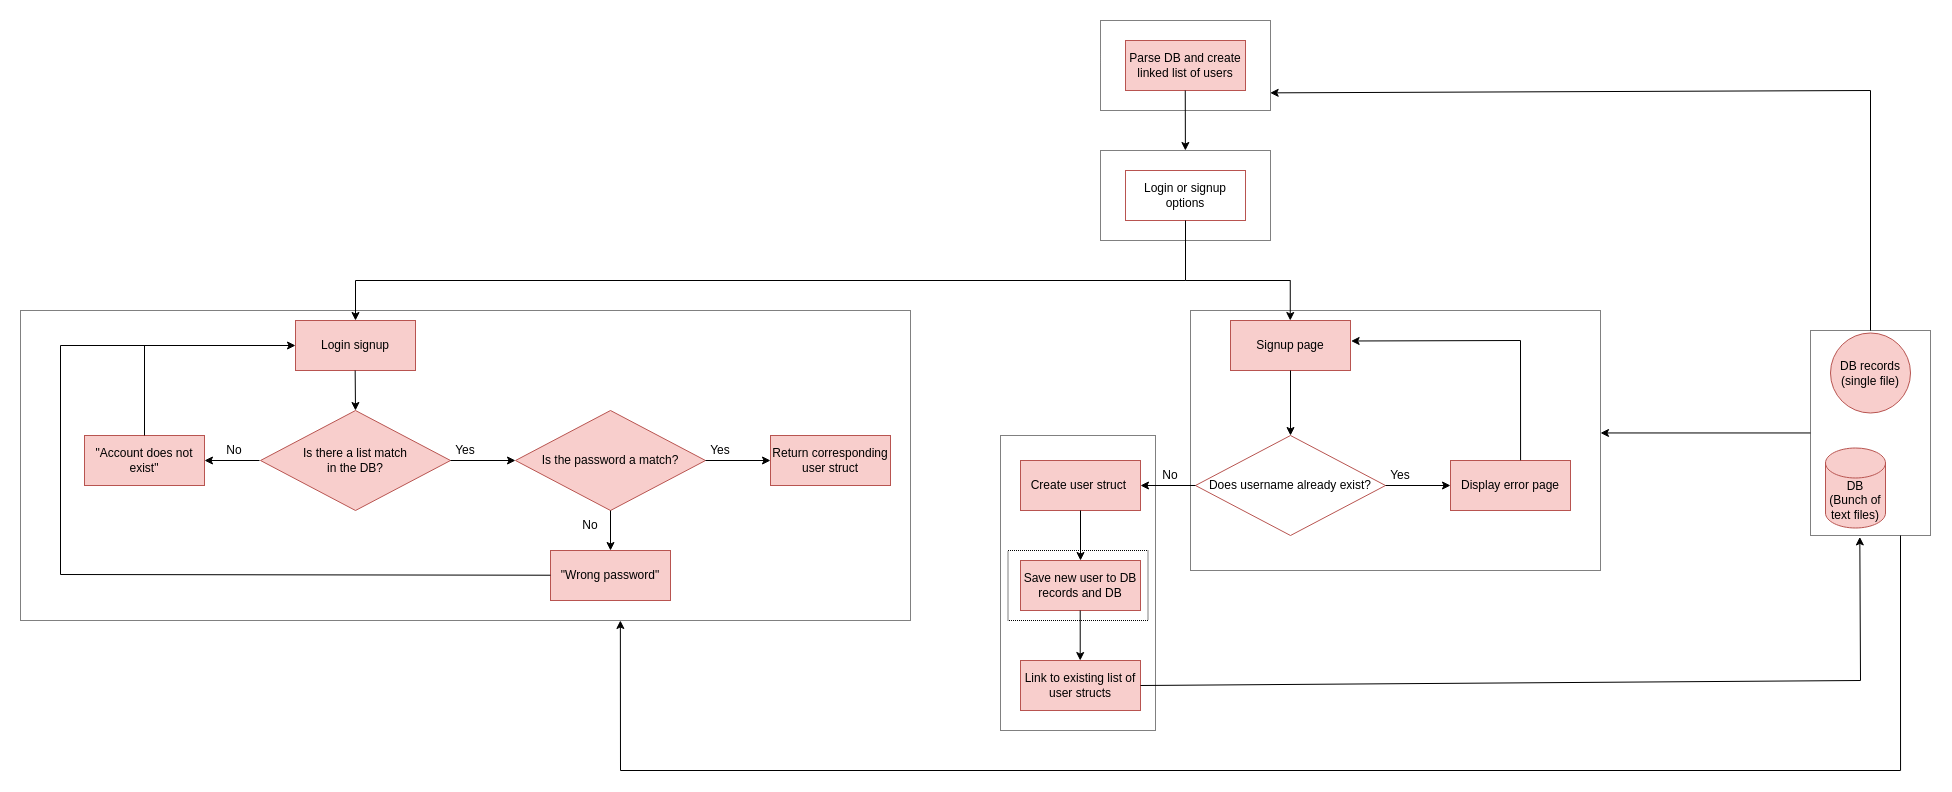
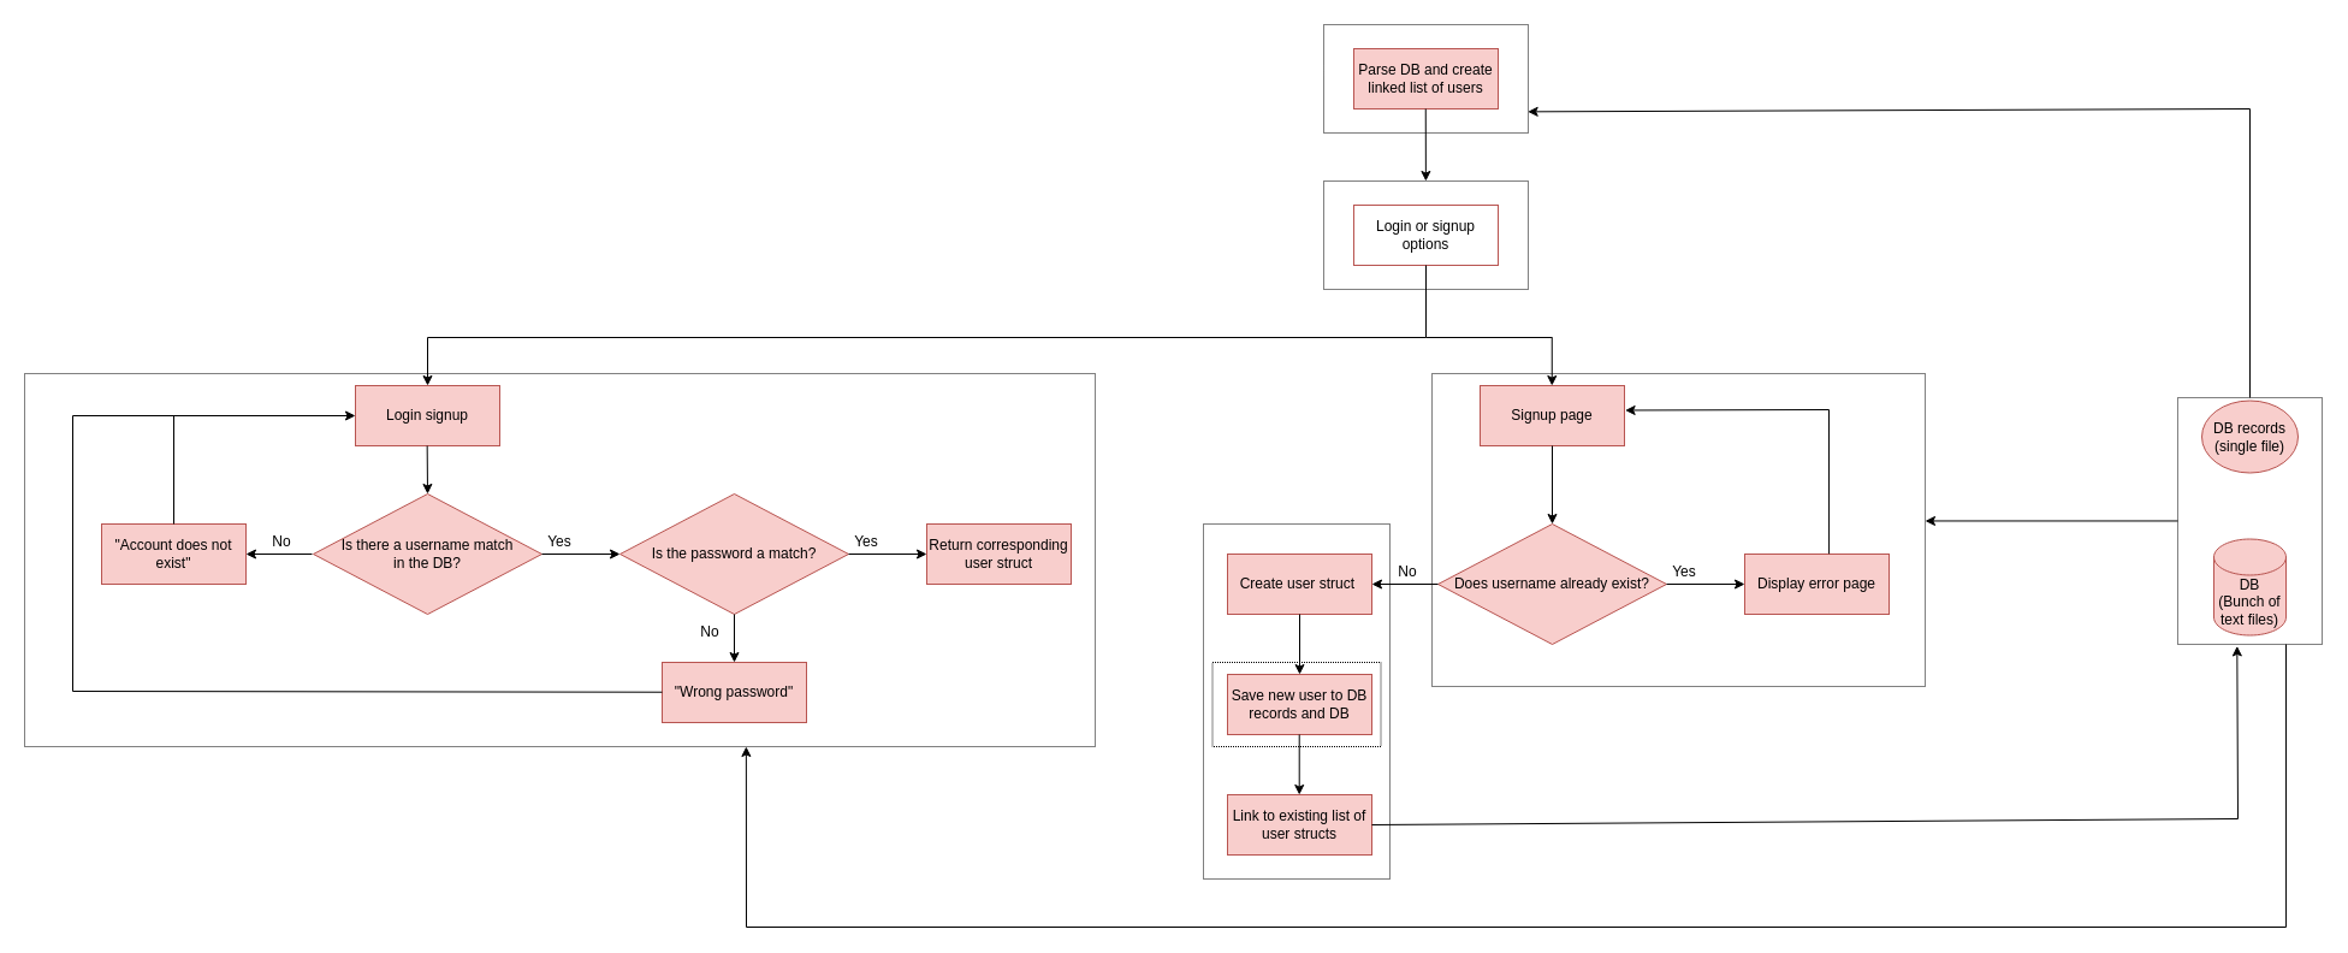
  <mxCell id="0" />
  <mxCell id="1" parent="0" />
  <mxCell id="2" value="Login or signup options" style="rounded=0;whiteSpace=wrap;html=1;fillColor=#ffffff;strokeColor=#b85450;" parent="1" vertex="1"><mxGeometry x="1125" y="170" width="120" height="50" as="geometry" /></mxCell>
  <mxCell id="3" value="" style="endArrow=none;html=1;rounded=0;exitX=0.5;exitY=1;exitDx=0;exitDy=0;endFill=0;" parent="1" source="2" edge="1"><mxGeometry width="50" height="50" relative="1" as="geometry"><mxPoint x="1170" y="290" as="sourcePoint" /><mxPoint x="1185" y="280" as="targetPoint" /></mxGeometry></mxCell>
  <mxCell id="4" value="Login signup" style="rounded=0;whiteSpace=wrap;html=1;fillColor=#f8cecc;strokeColor=#b85450;" parent="1" vertex="1"><mxGeometry x="295" y="320" width="120" height="50" as="geometry" /></mxCell>
  <mxCell id="5" value="Signup page" style="rounded=0;whiteSpace=wrap;html=1;fillColor=#f8cecc;strokeColor=#b85450;" parent="1" vertex="1"><mxGeometry x="1230" y="320" width="120" height="50" as="geometry" /></mxCell>
  <mxCell id="6" value="" style="endArrow=none;html=1;rounded=0;endFill=0;" parent="1" edge="1"><mxGeometry width="50" height="50" relative="1" as="geometry"><mxPoint x="355" y="280" as="sourcePoint" /><mxPoint x="1185" y="280" as="targetPoint" /></mxGeometry></mxCell>
  <mxCell id="7" value="" style="endArrow=classic;html=1;rounded=0;endFill=1;entryX=0.5;entryY=0;entryDx=0;entryDy=0;" parent="1" target="4" edge="1"><mxGeometry width="50" height="50" relative="1" as="geometry"><mxPoint x="355" y="280" as="sourcePoint" /><mxPoint x="440" y="290" as="targetPoint" /></mxGeometry></mxCell>
  <mxCell id="8" value="" style="endArrow=classic;html=1;rounded=0;endFill=1;entryX=0.5;entryY=0;entryDx=0;entryDy=0;" parent="1" edge="1"><mxGeometry width="50" height="50" relative="1" as="geometry"><mxPoint x="1289.76" y="280" as="sourcePoint" /><mxPoint x="1289.76" y="320" as="targetPoint" /></mxGeometry></mxCell>
  <mxCell id="9" value="" style="endArrow=none;html=1;rounded=0;endFill=0;fontStyle=1" parent="1" edge="1"><mxGeometry width="50" height="50" relative="1" as="geometry"><mxPoint x="1185" y="280" as="sourcePoint" /><mxPoint x="1290" y="280" as="targetPoint" /></mxGeometry></mxCell>
- <mxCell id="10" value="DB&lt;br&gt;(Bunch of text files)" style="shape=cylinder3;whiteSpace=wrap;html=1;boundedLbl=1;backgroundOutline=1;size=15;fillColor=#f8cecc;strokeColor=#b85450;" parent="1" vertex="1"><mxGeometry x="1825" y="447.5" width="60" height="80" as="geometry" /></mxCell>
- <mxCell id="11" value="DB records&lt;div&gt;(single file)&lt;/div&gt;" style="ellipse;whiteSpace=wrap;html=1;aspect=fixed;fillColor=#f8cecc;strokeColor=#b85450;" parent="1" vertex="1"><mxGeometry x="1830" y="332.5" width="80" height="80" as="geometry" /></mxCell>
+ <mxCell id="10" value="DB&lt;br&gt;(Bunch of text files)" style="shape=cylinder3;whiteSpace=wrap;html=1;boundedLbl=1;backgroundOutline=1;size=15;fillColor=#f8cecc;strokeColor=#b85450;" parent="1" vertex="1"><mxGeometry x="1840" y="447.5" width="60" height="80" as="geometry" /></mxCell>
+ <mxCell id="11" value="DB records&lt;div&gt;(single file)&lt;/div&gt;" style="ellipse;whiteSpace=wrap;html=1;aspect=fixed;fillColor=#f8cecc;strokeColor=#b85450;" parent="1" vertex="1"><mxGeometry x="1830" y="332.5" width="80" height="60" as="geometry" /></mxCell>
  <mxCell id="12" value="" style="endArrow=classic;html=1;rounded=0;endFill=1;exitX=0.5;exitY=1;exitDx=0;exitDy=0;entryX=0.5;entryY=0;entryDx=0;entryDy=0;" parent="1" source="5" edge="1"><mxGeometry width="50" height="50" relative="1" as="geometry"><mxPoint x="1290" y="440" as="sourcePoint" /><mxPoint x="1290" y="435" as="targetPoint" /></mxGeometry></mxCell>
- <mxCell id="13" value="Does username already exist?" style="rhombus;whiteSpace=wrap;html=1;fillColor=#ffffff;strokeColor=#b85450;" parent="1" vertex="1"><mxGeometry x="1195" y="435" width="190" height="100" as="geometry" /></mxCell>
+ <mxCell id="13" value="Does username already exist?" style="rhombus;whiteSpace=wrap;html=1;fillColor=#f8cecc;strokeColor=#b85450;" parent="1" vertex="1"><mxGeometry x="1195" y="435" width="190" height="100" as="geometry" /></mxCell>
  <mxCell id="14" value="" style="endArrow=classic;html=1;rounded=0;exitX=1;exitY=0.5;exitDx=0;exitDy=0;endFill=1;" parent="1" source="13" edge="1"><mxGeometry width="50" height="50" relative="1" as="geometry"><mxPoint x="1390" y="490" as="sourcePoint" /><mxPoint x="1450" y="485" as="targetPoint" /></mxGeometry></mxCell>
  <mxCell id="15" value="Display error page" style="rounded=0;whiteSpace=wrap;html=1;fillColor=#f8cecc;strokeColor=#b85450;" parent="1" vertex="1"><mxGeometry x="1450" y="460" width="120" height="50" as="geometry" /></mxCell>
  <mxCell id="16" value="" style="endArrow=none;html=1;rounded=0;endFill=0;fontStyle=1;exitX=0.584;exitY=-0.005;exitDx=0;exitDy=0;exitPerimeter=0;" parent="1" source="15" edge="1"><mxGeometry width="50" height="50" relative="1" as="geometry"><mxPoint x="1410" y="410" as="sourcePoint" /><mxPoint x="1520" y="340" as="targetPoint" /></mxGeometry></mxCell>
  <mxCell id="17" value="" style="endArrow=classic;html=1;rounded=0;endFill=1;entryX=1.005;entryY=0.41;entryDx=0;entryDy=0;entryPerimeter=0;" parent="1" target="5" edge="1"><mxGeometry width="50" height="50" relative="1" as="geometry"><mxPoint x="1520" y="340" as="sourcePoint" /><mxPoint x="1385" y="365" as="targetPoint" /></mxGeometry></mxCell>
  <mxCell id="18" value="Yes" style="text;html=1;align=center;verticalAlign=middle;whiteSpace=wrap;rounded=0;" parent="1" vertex="1"><mxGeometry x="1370" y="460" width="60" height="30" as="geometry" /></mxCell>
  <mxCell id="19" value="No" style="text;html=1;align=center;verticalAlign=middle;whiteSpace=wrap;rounded=0;" parent="1" vertex="1"><mxGeometry x="1140" y="460" width="60" height="30" as="geometry" /></mxCell>
  <mxCell id="20" value="" style="endArrow=classic;html=1;rounded=0;endFill=1;exitX=0;exitY=0.5;exitDx=0;exitDy=0;" parent="1" source="13" edge="1"><mxGeometry width="50" height="50" relative="1" as="geometry"><mxPoint x="1190" y="490" as="sourcePoint" /><mxPoint x="1140" y="485" as="targetPoint" /></mxGeometry></mxCell>
  <mxCell id="21" value="Create user struct&amp;nbsp;" style="rounded=0;whiteSpace=wrap;html=1;fillColor=#f8cecc;strokeColor=#b85450;" parent="1" vertex="1"><mxGeometry x="1020" y="460" width="120" height="50" as="geometry" /></mxCell>
  <mxCell id="22" value="" style="endArrow=classic;html=1;rounded=0;endFill=1;exitX=0.5;exitY=1;exitDx=0;exitDy=0;" parent="1" source="21" edge="1"><mxGeometry width="50" height="50" relative="1" as="geometry"><mxPoint x="1095" y="535" as="sourcePoint" /><mxPoint x="1080" y="560" as="targetPoint" /></mxGeometry></mxCell>
  <mxCell id="23" value="Link to existing list of user structs" style="rounded=0;whiteSpace=wrap;html=1;fillColor=#f8cecc;strokeColor=#b85450;" parent="1" vertex="1"><mxGeometry x="1020" y="660" width="120" height="50" as="geometry" /></mxCell>
  <mxCell id="24" style="edgeStyle=orthogonalEdgeStyle;rounded=0;orthogonalLoop=1;jettySize=auto;html=1;entryX=1;entryY=0.471;entryDx=0;entryDy=0;entryPerimeter=0;" edge="1" parent="1" source="26" target="39"><mxGeometry relative="1" as="geometry" /></mxCell>
  <mxCell id="25" style="edgeStyle=orthogonalEdgeStyle;rounded=0;orthogonalLoop=1;jettySize=auto;html=1;exitX=0.75;exitY=1;exitDx=0;exitDy=0;endArrow=none;endFill=0;" edge="1" parent="1" source="26"><mxGeometry relative="1" as="geometry"><mxPoint x="1900.059" y="770" as="targetPoint" /></mxGeometry></mxCell>
  <mxCell id="26" value="" style="rounded=0;whiteSpace=wrap;html=1;dashed=1;dashPattern=1 1;fillColor=none;" parent="1" vertex="1"><mxGeometry x="1810" y="330" width="120" height="205" as="geometry" /></mxCell>
  <mxCell id="27" value="" style="rounded=0;whiteSpace=wrap;html=1;dashed=1;dashPattern=1 1;fillColor=none;" parent="1" vertex="1"><mxGeometry x="1100" y="150" width="170" height="90" as="geometry" /></mxCell>
  <mxCell id="28" value="" style="rounded=0;whiteSpace=wrap;html=1;dashed=1;dashPattern=1 1;fillColor=none;fontStyle=1" parent="1" vertex="1"><mxGeometry x="1000" y="435" width="155" height="295" as="geometry" /></mxCell>
  <mxCell id="29" value="Parse DB and create linked list of users" style="rounded=0;whiteSpace=wrap;html=1;fillColor=#f8cecc;strokeColor=#b85450;" parent="1" vertex="1"><mxGeometry x="1125" y="40" width="120" height="50" as="geometry" /></mxCell>
  <mxCell id="30" value="" style="endArrow=classic;html=1;rounded=0;endFill=1;" parent="1" target="27" edge="1"><mxGeometry width="50" height="50" relative="1" as="geometry"><mxPoint x="1184.76" y="90" as="sourcePoint" /><mxPoint x="1184.76" y="130" as="targetPoint" /></mxGeometry></mxCell>
  <mxCell id="31" value="" style="rounded=0;whiteSpace=wrap;html=1;dashed=1;dashPattern=1 1;fillColor=none;" parent="1" vertex="1"><mxGeometry x="1100" y="20" width="170" height="90" as="geometry" /></mxCell>
  <mxCell id="32" value="Save new user to DB records and DB" style="rounded=0;whiteSpace=wrap;html=1;fillColor=#f8cecc;strokeColor=#b85450;" parent="1" vertex="1"><mxGeometry x="1020" y="560" width="120" height="50" as="geometry" /></mxCell>
  <mxCell id="33" value="" style="endArrow=classic;html=1;rounded=0;endFill=1;exitX=0.5;exitY=1;exitDx=0;exitDy=0;" parent="1" edge="1"><mxGeometry width="50" height="50" relative="1" as="geometry"><mxPoint x="1079.71" y="610" as="sourcePoint" /><mxPoint x="1079.71" y="660" as="targetPoint" /></mxGeometry></mxCell>
  <mxCell id="34" value="" style="rounded=0;whiteSpace=wrap;html=1;dashed=1;dashPattern=1 1;fillColor=none;fontStyle=1" parent="1" vertex="1"><mxGeometry x="1007.5" y="550" width="140" height="70" as="geometry" /></mxCell>
  <mxCell id="35" value="" style="endArrow=none;html=1;rounded=0;exitX=1;exitY=0.5;exitDx=0;exitDy=0;" parent="1" source="23" edge="1"><mxGeometry width="50" height="50" relative="1" as="geometry"><mxPoint x="1170" y="710" as="sourcePoint" /><mxPoint x="1860" y="680" as="targetPoint" /></mxGeometry></mxCell>
  <mxCell id="36" value="" style="endArrow=classic;html=1;rounded=0;entryX=0.411;entryY=1.007;entryDx=0;entryDy=0;entryPerimeter=0;" parent="1" target="26" edge="1"><mxGeometry width="50" height="50" relative="1" as="geometry"><mxPoint x="1860" y="680" as="sourcePoint" /><mxPoint x="1910" y="630" as="targetPoint" /></mxGeometry></mxCell>
  <mxCell id="37" value="" style="endArrow=none;html=1;rounded=0;exitX=0.5;exitY=0;exitDx=0;exitDy=0;" parent="1" source="26" edge="1"><mxGeometry width="50" height="50" relative="1" as="geometry"><mxPoint x="1860" y="330" as="sourcePoint" /><mxPoint x="1870" y="90" as="targetPoint" /></mxGeometry></mxCell>
  <mxCell id="38" value="" style="endArrow=classic;html=1;rounded=0;entryX=0.998;entryY=0.804;entryDx=0;entryDy=0;entryPerimeter=0;" parent="1" target="31" edge="1"><mxGeometry width="50" height="50" relative="1" as="geometry"><mxPoint x="1870" y="90" as="sourcePoint" /><mxPoint x="1860" y="60" as="targetPoint" /></mxGeometry></mxCell>
  <mxCell id="39" value="" style="rounded=0;whiteSpace=wrap;html=1;dashed=1;dashPattern=1 1;fillColor=none;fontStyle=1" parent="1" vertex="1"><mxGeometry x="1190" y="310" width="410" height="260" as="geometry" /></mxCell>
- <mxCell id="40" value="Is there a list match&lt;div&gt;in the DB?&lt;/div&gt;" style="rhombus;whiteSpace=wrap;html=1;fillColor=#f8cecc;strokeColor=#b85450;" parent="1" vertex="1"><mxGeometry x="260" y="410" width="190" height="100" as="geometry" /></mxCell>
+ <mxCell id="40" value="Is there a username match&lt;div&gt;in the DB?&lt;/div&gt;" style="rhombus;whiteSpace=wrap;html=1;fillColor=#f8cecc;strokeColor=#b85450;" parent="1" vertex="1"><mxGeometry x="260" y="410" width="190" height="100" as="geometry" /></mxCell>
  <mxCell id="41" value="" style="endArrow=classic;html=1;rounded=0;endFill=1;entryX=0.5;entryY=0;entryDx=0;entryDy=0;" parent="1" edge="1"><mxGeometry width="50" height="50" relative="1" as="geometry"><mxPoint x="354.66" y="370" as="sourcePoint" /><mxPoint x="355" y="410" as="targetPoint" /></mxGeometry></mxCell>
  <mxCell id="42" value="" style="endArrow=classic;html=1;rounded=0;exitX=1;exitY=0.5;exitDx=0;exitDy=0;endFill=1;" parent="1" edge="1"><mxGeometry width="50" height="50" relative="1" as="geometry"><mxPoint x="450" y="460" as="sourcePoint" /><mxPoint x="515" y="460" as="targetPoint" /></mxGeometry></mxCell>
  <mxCell id="43" value="Yes" style="text;html=1;align=center;verticalAlign=middle;whiteSpace=wrap;rounded=0;" parent="1" vertex="1"><mxGeometry x="435" y="435" width="60" height="30" as="geometry" /></mxCell>
  <mxCell id="44" value="Is the password a match?" style="rhombus;whiteSpace=wrap;html=1;fillColor=#f8cecc;strokeColor=#b85450;" parent="1" vertex="1"><mxGeometry x="515" y="410" width="190" height="100" as="geometry" /></mxCell>
  <mxCell id="45" value="" style="endArrow=classic;html=1;rounded=0;exitX=1;exitY=0.5;exitDx=0;exitDy=0;endFill=1;" parent="1" edge="1"><mxGeometry width="50" height="50" relative="1" as="geometry"><mxPoint x="705" y="460" as="sourcePoint" /><mxPoint x="770" y="460" as="targetPoint" /></mxGeometry></mxCell>
  <mxCell id="46" value="Yes" style="text;html=1;align=center;verticalAlign=middle;whiteSpace=wrap;rounded=0;" parent="1" vertex="1"><mxGeometry x="690" y="435" width="60" height="30" as="geometry" /></mxCell>
  <mxCell id="47" value="Return corresponding user struct" style="rounded=0;whiteSpace=wrap;html=1;fillColor=#f8cecc;strokeColor=#b85450;" parent="1" vertex="1"><mxGeometry x="770" y="435" width="120" height="50" as="geometry" /></mxCell>
  <mxCell id="48" value="No" style="text;html=1;align=center;verticalAlign=middle;whiteSpace=wrap;rounded=0;" parent="1" vertex="1"><mxGeometry x="204" y="435" width="60" height="30" as="geometry" /></mxCell>
  <mxCell id="49" value="" style="endArrow=classic;html=1;rounded=0;endFill=1;exitX=0;exitY=0.5;exitDx=0;exitDy=0;" parent="1" edge="1"><mxGeometry width="50" height="50" relative="1" as="geometry"><mxPoint x="259" y="460" as="sourcePoint" /><mxPoint x="204" y="460" as="targetPoint" /></mxGeometry></mxCell>
  <mxCell id="50" value="&quot;Account does not exist&quot;" style="rounded=0;whiteSpace=wrap;html=1;fillColor=#f8cecc;strokeColor=#b85450;" parent="1" vertex="1"><mxGeometry x="84" y="435" width="120" height="50" as="geometry" /></mxCell>
  <mxCell id="51" value="No" style="text;html=1;align=center;verticalAlign=middle;whiteSpace=wrap;rounded=0;" parent="1" vertex="1"><mxGeometry x="560" y="510" width="60" height="30" as="geometry" /></mxCell>
  <mxCell id="52" value="" style="endArrow=classic;html=1;rounded=0;endFill=1;exitX=0.5;exitY=1;exitDx=0;exitDy=0;entryX=0.5;entryY=0;entryDx=0;entryDy=0;" parent="1" source="44" target="53" edge="1"><mxGeometry width="50" height="50" relative="1" as="geometry"><mxPoint x="635" y="527.5" as="sourcePoint" /><mxPoint x="610" y="540" as="targetPoint" /></mxGeometry></mxCell>
  <mxCell id="53" value="&quot;Wrong password&quot;" style="rounded=0;whiteSpace=wrap;html=1;fillColor=#f8cecc;strokeColor=#b85450;" parent="1" vertex="1"><mxGeometry x="550" y="550" width="120" height="50" as="geometry" /></mxCell>
  <mxCell id="54" value="" style="endArrow=none;html=1;rounded=0;endFill=0;exitX=0;exitY=0.5;exitDx=0;exitDy=0;" parent="1" edge="1"><mxGeometry width="50" height="50" relative="1" as="geometry"><mxPoint x="550" y="574.72" as="sourcePoint" /><mxPoint x="60" y="574" as="targetPoint" /></mxGeometry></mxCell>
  <mxCell id="55" value="" style="endArrow=none;html=1;rounded=0;endFill=0;exitX=0;exitY=0.5;exitDx=0;exitDy=0;" parent="1" edge="1"><mxGeometry width="50" height="50" relative="1" as="geometry"><mxPoint x="60" y="574" as="sourcePoint" /><mxPoint x="60" y="345" as="targetPoint" /></mxGeometry></mxCell>
  <mxCell id="56" value="" style="endArrow=classic;html=1;rounded=0;endFill=1;entryX=0;entryY=0.5;entryDx=0;entryDy=0;" parent="1" target="4" edge="1"><mxGeometry width="50" height="50" relative="1" as="geometry"><mxPoint x="60" y="345" as="sourcePoint" /><mxPoint x="240" y="344.89" as="targetPoint" /></mxGeometry></mxCell>
  <mxCell id="57" value="" style="endArrow=none;html=1;rounded=0;endFill=0;exitX=0.5;exitY=0;exitDx=0;exitDy=0;" parent="1" source="50" edge="1"><mxGeometry width="50" height="50" relative="1" as="geometry"><mxPoint x="144" y="430" as="sourcePoint" /><mxPoint x="144" y="345" as="targetPoint" /></mxGeometry></mxCell>
  <mxCell id="58" value="" style="rounded=0;whiteSpace=wrap;html=1;dashed=1;dashPattern=1 1;fillColor=none;fontStyle=1" parent="1" vertex="1"><mxGeometry x="20" y="310" width="890" height="310" as="geometry" /></mxCell>
  <mxCell id="59" style="edgeStyle=orthogonalEdgeStyle;rounded=0;orthogonalLoop=1;jettySize=auto;html=1;endArrow=none;endFill=0;" edge="1" parent="1"><mxGeometry relative="1" as="geometry"><mxPoint x="1900" y="770" as="targetPoint" /><mxPoint x="620" y="770" as="sourcePoint" /></mxGeometry></mxCell>
  <mxCell id="60" value="" style="endArrow=classic;html=1;rounded=0;entryX=0.674;entryY=1;entryDx=0;entryDy=0;entryPerimeter=0;" edge="1" parent="1" target="58"><mxGeometry width="50" height="50" relative="1" as="geometry"><mxPoint x="620" y="770" as="sourcePoint" /><mxPoint x="700" y="650" as="targetPoint" /></mxGeometry></mxCell>
